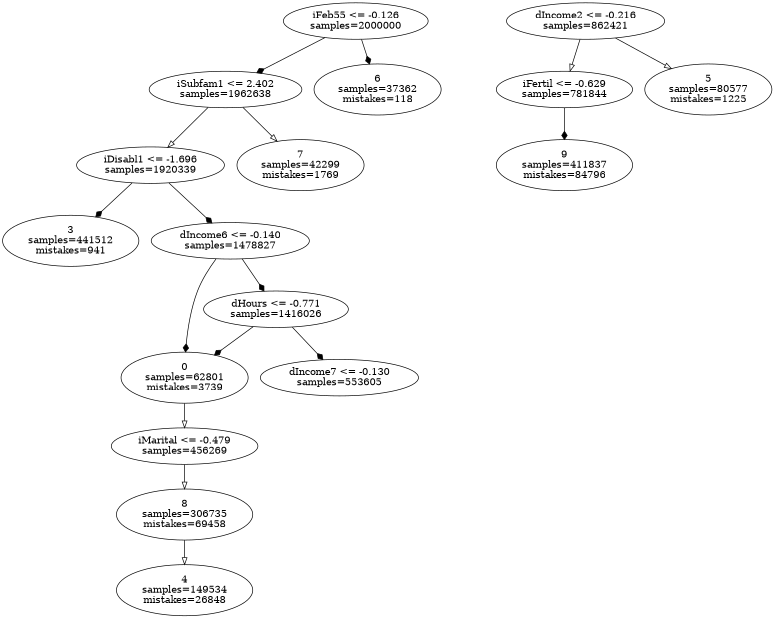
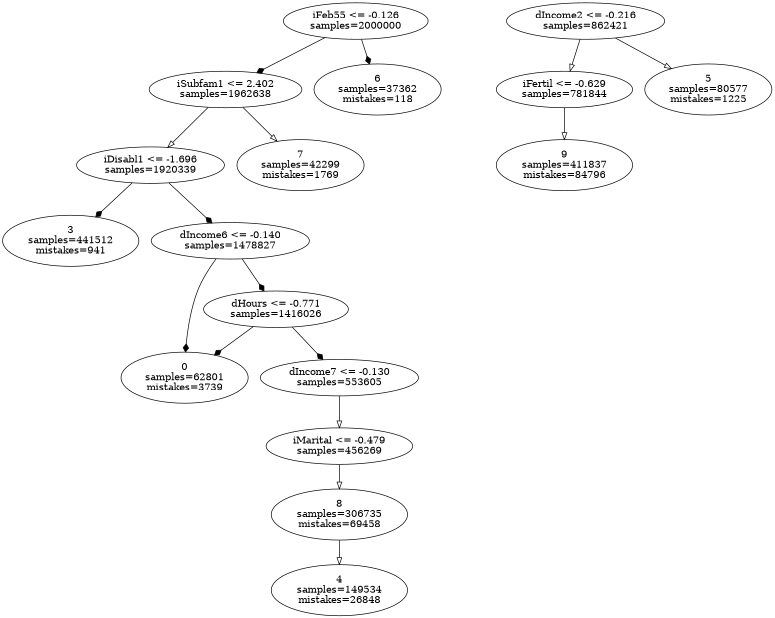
  digraph {
    edge [arrowhead=diamond]
    n1 [label="iFeb55 <= -0.126\nsamples=\2000000"]
    n2 [label="iSubfam1 <= 2.402\nsamples=\1962638"]
    n3 [label="6\nsamples=\37362\nmistakes=\118"]
    n4 [label="iDisabl1 <= -1.696\nsamples=\1920339"]
    n5 [label="7\nsamples=\42299\nmistakes=\1769"]
    n6 [label="3\nsamples=\441512\nmistakes=\941"]
    n7 [label="dIncome6 <= -0.140\nsamples=\1478827"]
    n8 [label="dHours <= -0.771\nsamples=\1416026"]
    n9 [label="0\nsamples=\62801\nmistakes=\3739"]
    n10 [label="dIncome7 <= -0.130\nsamples=\553605"]
    n11 [label="iMarital <= -0.479\nsamples=\456269"]
    n12 [label="dIncome2 <= -0.216\nsamples=\862421"]
    n13 [label="iFertil <= -0.629\nsamples=\781844"]
    n14 [label="5\nsamples=\80577\nmistakes=\1225"]
    n15 [label="8\nsamples=\306735\nmistakes=\69458"]
    n16 [label="9\nsamples=\411837\nmistakes=\84796"]
    n17 [label="4\nsamples=\149534\nmistakes=\26848"]
    n1 -> n2
    n1 -> n3
    n2 -> n4 [arrowhead=onormal]
    n2 -> n5 [arrowhead=onormal]
    n4 -> n6
    n4 -> n7
    n7 -> n8
    n7 -> n9
    n8 -> n9
    n8 -> n10
-   n9 -> n11 [arrowhead=onormal]
+   n10 -> n11 [arrowhead=onormal]
    n11 -> n15 [arrowhead=onormal]
    n12 -> n13 [arrowhead=onormal]
    n12 -> n14 [arrowhead=onormal]
-   n13 -> n16
+   n13 -> n16 [arrowhead=onormal]
    n15 -> n17 [arrowhead=onormal]
  }
